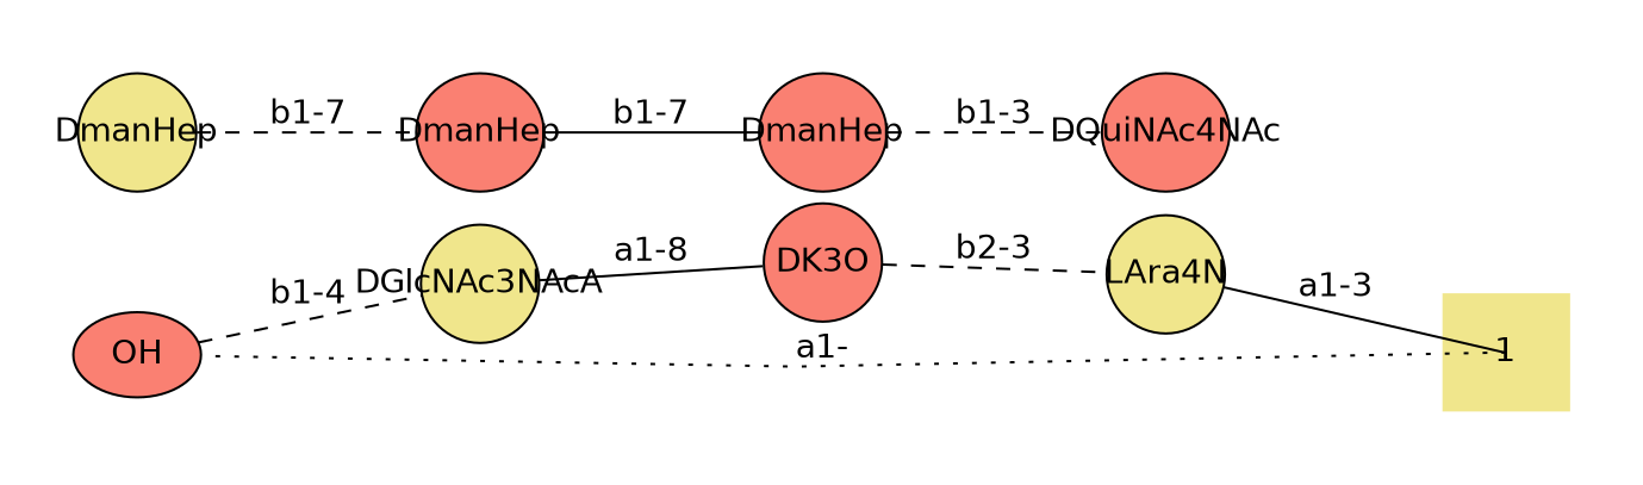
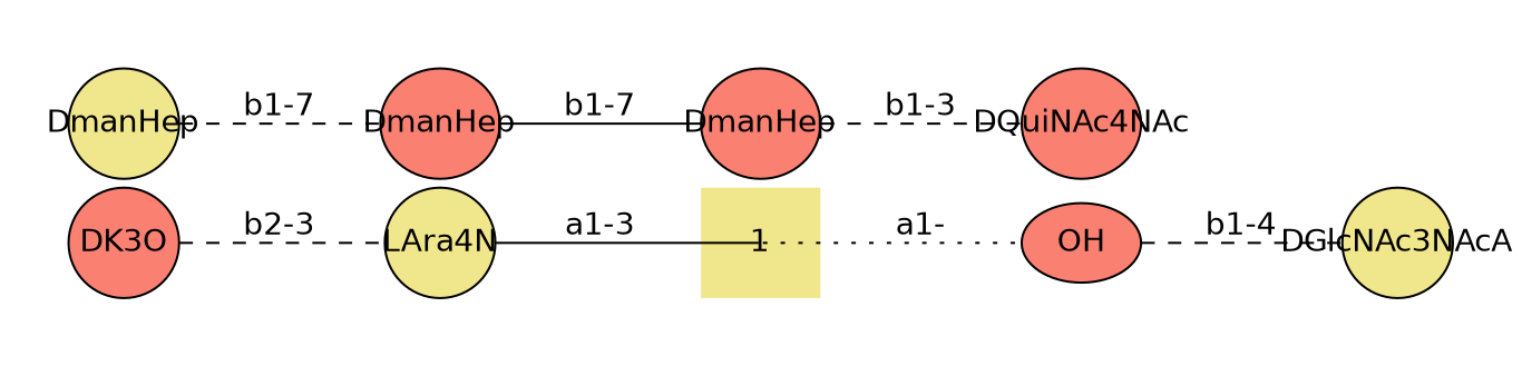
  graph {
    nodesep=0.05
    rankdir=LR
    ranksep=0.8
    splines=false
    node [fillcolor=salmon fixedsize=true fontname=DejaVuSans labelfontsize=12 scale=true shape=ellipse style=filled]
    edge [fontname=DejaVuSans headclip=true labelangle=320.0 labeldistance=1.2 labelfontsize=12 style=dashed tailclip=true]
    n1 [label=OH]
    n2 [fillcolor=khaki height=0.7 label=DGlcNAc3NAcA shape=circle]
    1 [fillcolor=khaki height=0.7 shape=none]
    n4 [fillcolor=khaki height=0.7 label=LAra4N shape=circle]
    n5 [height=0.7 label=DK3O shape=circle]
    n6 [height=0.7 label=DQuiNAc4NAc]
    n7 [height=0.7 label=DmanHep]
    n8 [height=0.7 label=DmanHep]
    n9 [fillcolor=khaki height=0.7 label=DmanHep shape=circle]
    n1 -- n2 [label="b1-4"]
-   n2 -- n5 [label="a1-8" style=solid]
    1 -- n1 [label="a1-" style=dotted tailclip=false]
    n4 -- 1 [headclip=false label="a1-3" style=solid]
    n5 -- n4 [label="b2-3"]
    n7 -- n6 [label="b1-3"]
    n8 -- n7 [label="b1-7" style=solid]
    n9 -- n8 [label="b1-7"]
  }
